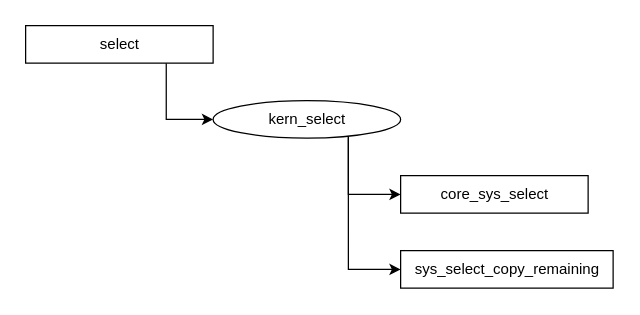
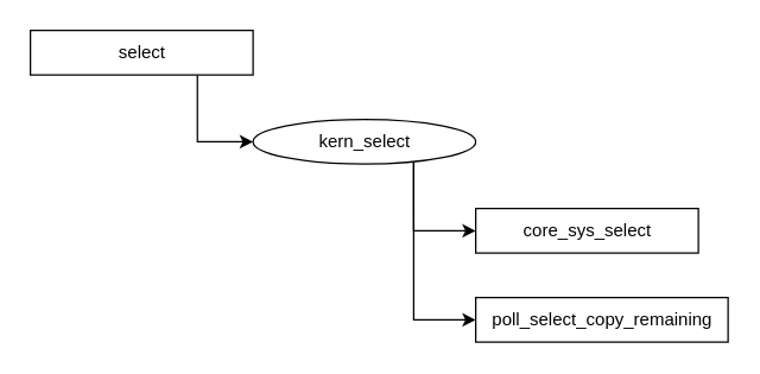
  <mxCell id="0" />
  <mxCell id="1" parent="0" />
  <mxCell id="2" style="edgeStyle=orthogonalEdgeStyle;rounded=0;orthogonalLoop=1;jettySize=auto;html=1;exitX=0.75;exitY=1;exitDx=0;exitDy=0;entryX=0;entryY=0.5;entryDx=0;entryDy=0;" parent="1" source="3" target="6" edge="1"><mxGeometry relative="1" as="geometry" /></mxCell>
  <mxCell id="3" value="select" style="html=1;" parent="1" vertex="1"><mxGeometry x="20" y="20" width="150" height="30" as="geometry" /></mxCell>
  <mxCell id="4" style="edgeStyle=orthogonalEdgeStyle;rounded=0;orthogonalLoop=1;jettySize=auto;html=1;exitX=0.75;exitY=1;exitDx=0;exitDy=0;entryX=0;entryY=0.5;entryDx=0;entryDy=0;" parent="1" source="6" target="7" edge="1"><mxGeometry relative="1" as="geometry" /></mxCell>
  <mxCell id="5" style="edgeStyle=orthogonalEdgeStyle;rounded=0;orthogonalLoop=1;jettySize=auto;html=1;exitX=0.75;exitY=1;exitDx=0;exitDy=0;entryX=0;entryY=0.5;entryDx=0;entryDy=0;" edge="1" parent="1" source="6" target="8"><mxGeometry relative="1" as="geometry" /></mxCell>
  <mxCell id="6" value="kern_select" style="ellipse;html=1;" parent="1" vertex="1"><mxGeometry x="170" y="80" width="150" height="30" as="geometry" /></mxCell>
  <mxCell id="7" value="core_sys_select" style="html=1;" parent="1" vertex="1"><mxGeometry x="320" y="140" width="150" height="30" as="geometry" /></mxCell>
- <mxCell id="8" value="sys_select_copy_remaining" style="html=1;" vertex="1" parent="1"><mxGeometry x="320" y="200" width="170" height="30" as="geometry" /></mxCell>
+ <mxCell id="8" value="poll_select_copy_remaining" style="html=1;" vertex="1" parent="1"><mxGeometry x="320" y="200" width="170" height="30" as="geometry" /></mxCell>
